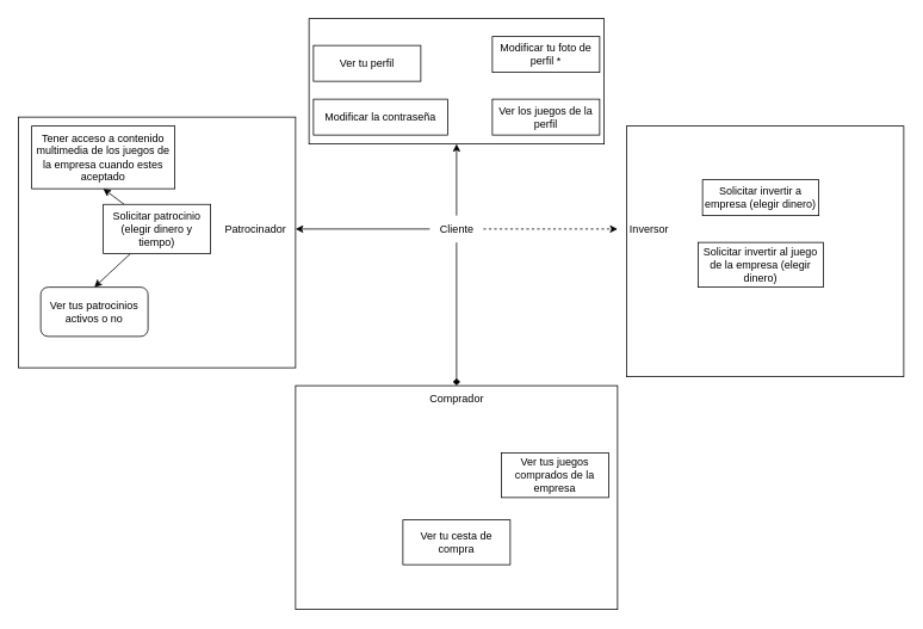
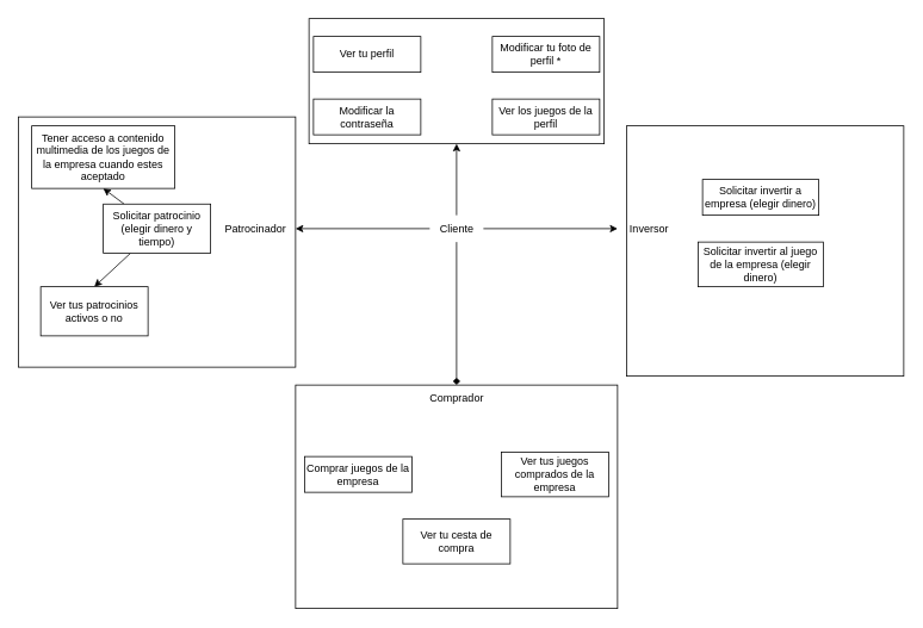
  <mxCell id="0" />
  <mxCell id="1" parent="0" />
  <mxCell id="2" style="edgeStyle=orthogonalEdgeStyle;rounded=0;orthogonalLoop=1;jettySize=auto;html=1;" edge="1" parent="1" source="6" target="8"><mxGeometry relative="1" as="geometry"><mxPoint x="370" y="255" as="targetPoint" /></mxGeometry></mxCell>
  <mxCell id="3" style="edgeStyle=orthogonalEdgeStyle;rounded=0;orthogonalLoop=1;jettySize=auto;html=1;endArrow=diamond;" edge="1" parent="1" source="6" target="11"><mxGeometry relative="1" as="geometry" /></mxCell>
- <mxCell id="4" style="edgeStyle=orthogonalEdgeStyle;rounded=0;orthogonalLoop=1;jettySize=auto;html=1;dashed=1;" edge="1" parent="1" source="6" target="20"><mxGeometry relative="1" as="geometry" /></mxCell>
+ <mxCell id="4" style="edgeStyle=orthogonalEdgeStyle;rounded=0;orthogonalLoop=1;jettySize=auto;html=1;" edge="1" parent="1" source="6" target="20"><mxGeometry relative="1" as="geometry" /></mxCell>
  <mxCell id="5" style="edgeStyle=orthogonalEdgeStyle;rounded=0;orthogonalLoop=1;jettySize=auto;html=1;entryX=0.5;entryY=1;entryDx=0;entryDy=0;" edge="1" parent="1" source="6" target="9"><mxGeometry relative="1" as="geometry" /></mxCell>
  <mxCell id="6" value="Cliente" style="text;html=1;align=center;verticalAlign=middle;resizable=0;points=[];autosize=1;strokeColor=none;fillColor=none;" vertex="1" parent="1"><mxGeometry x="480" y="240" width="60" height="30" as="geometry" /></mxCell>
  <mxCell id="7" value="" style="rounded=0;whiteSpace=wrap;html=1;" vertex="1" parent="1"><mxGeometry x="20" y="130" width="310" height="280" as="geometry" /></mxCell>
  <mxCell id="8" value="Patrocinador" style="text;html=1;align=center;verticalAlign=middle;resizable=0;points=[];autosize=1;strokeColor=none;fillColor=none;" vertex="1" parent="1"><mxGeometry x="240" y="240" width="90" height="30" as="geometry" /></mxCell>
  <mxCell id="9" value="" style="rounded=0;whiteSpace=wrap;html=1;" vertex="1" parent="1"><mxGeometry x="345" y="20" width="330" height="140" as="geometry" /></mxCell>
  <mxCell id="10" value="" style="rounded=0;whiteSpace=wrap;html=1;" vertex="1" parent="1"><mxGeometry x="330" y="430" width="360" height="250" as="geometry" /></mxCell>
  <mxCell id="11" value="Comprador" style="text;html=1;align=center;verticalAlign=middle;resizable=0;points=[];autosize=1;strokeColor=none;fillColor=none;" vertex="1" parent="1"><mxGeometry x="470" y="430" width="80" height="30" as="geometry" /></mxCell>
+ <mxCell id="12" value="Comprar juegos de la empresa" style="rounded=0;whiteSpace=wrap;html=1;" vertex="1" parent="1"><mxGeometry x="340" y="510" width="120" height="40" as="geometry" /></mxCell>
  <mxCell id="13" value="Ver los juegos de la perfil" style="rounded=0;whiteSpace=wrap;html=1;" vertex="1" parent="1"><mxGeometry x="550" y="110" width="120" height="40" as="geometry" /></mxCell>
  <mxCell id="14" value="Ver tus juegos comprados de la empresa" style="rounded=0;whiteSpace=wrap;html=1;" vertex="1" parent="1"><mxGeometry x="560" y="505" width="120" height="50" as="geometry" /></mxCell>
  <mxCell id="15" value="Ver tu cesta de compra" style="rounded=0;whiteSpace=wrap;html=1;" vertex="1" parent="1"><mxGeometry x="450" y="580" width="120" height="50" as="geometry" /></mxCell>
- <mxCell id="16" value="Modificar la contraseña" style="rounded=0;whiteSpace=wrap;html=1;" vertex="1" parent="1"><mxGeometry x="350" y="110" width="150" height="40" as="geometry" /></mxCell>
- <mxCell id="17" value="Ver tu perfil" style="rounded=0;whiteSpace=wrap;html=1;" vertex="1" parent="1"><mxGeometry x="350" y="50" width="120" height="40" as="geometry" /></mxCell>
+ <mxCell id="16" value="Modificar la contraseña" style="rounded=0;whiteSpace=wrap;html=1;" vertex="1" parent="1"><mxGeometry x="350" y="110" width="120" height="40" as="geometry" /></mxCell>
+ <mxCell id="17" value="Ver tu perfil" style="rounded=0;whiteSpace=wrap;html=1;" vertex="1" parent="1"><mxGeometry x="350" y="40" width="120" height="40" as="geometry" /></mxCell>
  <mxCell id="18" value="Modificar tu foto de perfil *" style="rounded=0;whiteSpace=wrap;html=1;" vertex="1" parent="1"><mxGeometry x="550" y="40" width="120" height="40" as="geometry" /></mxCell>
  <mxCell id="19" value="" style="rounded=0;whiteSpace=wrap;html=1;" vertex="1" parent="1"><mxGeometry x="700" y="140" width="310" height="280" as="geometry" /></mxCell>
  <mxCell id="20" value="Inversor" style="text;html=1;align=center;verticalAlign=middle;resizable=0;points=[];autosize=1;strokeColor=none;fillColor=none;" vertex="1" parent="1"><mxGeometry x="690" y="240" width="70" height="30" as="geometry" /></mxCell>
  <mxCell id="21" value="Tener acceso a contenido multimedia de los juegos de la empresa cuando estes aceptado" style="rounded=0;whiteSpace=wrap;html=1;" vertex="1" parent="1"><mxGeometry x="35" y="140" width="160" height="70" as="geometry" /></mxCell>
  <mxCell id="22" style="rounded=0;orthogonalLoop=1;jettySize=auto;html=1;entryX=0.5;entryY=1;entryDx=0;entryDy=0;" edge="1" parent="1" source="24" target="21"><mxGeometry relative="1" as="geometry" /></mxCell>
  <mxCell id="23" style="rounded=0;orthogonalLoop=1;jettySize=auto;html=1;entryX=0.5;entryY=0;entryDx=0;entryDy=0;" edge="1" parent="1" source="24" target="25"><mxGeometry relative="1" as="geometry" /></mxCell>
  <mxCell id="24" value="Solicitar patrocinio (elegir dinero y tiempo)" style="rounded=0;whiteSpace=wrap;html=1;" vertex="1" parent="1"><mxGeometry x="115" y="227.5" width="120" height="55" as="geometry" /></mxCell>
- <mxCell id="25" value="Ver tus patrocinios activos o no" style="whiteSpace=wrap;html=1;rounded=1;" vertex="1" parent="1"><mxGeometry x="45" y="320" width="120" height="55" as="geometry" /></mxCell>
+ <mxCell id="25" value="Ver tus patrocinios activos o no" style="rounded=0;whiteSpace=wrap;html=1;" vertex="1" parent="1"><mxGeometry x="45" y="320" width="120" height="55" as="geometry" /></mxCell>
  <mxCell id="26" value="Solicitar invertir a empresa (elegir dinero)" style="rounded=0;whiteSpace=wrap;html=1;" vertex="1" parent="1"><mxGeometry x="785" y="200" width="130" height="40" as="geometry" /></mxCell>
  <mxCell id="27" value="Solicitar invertir al juego de la empresa (elegir dinero)" style="rounded=0;whiteSpace=wrap;html=1;" vertex="1" parent="1"><mxGeometry x="780" y="270" width="140" height="50" as="geometry" /></mxCell>
